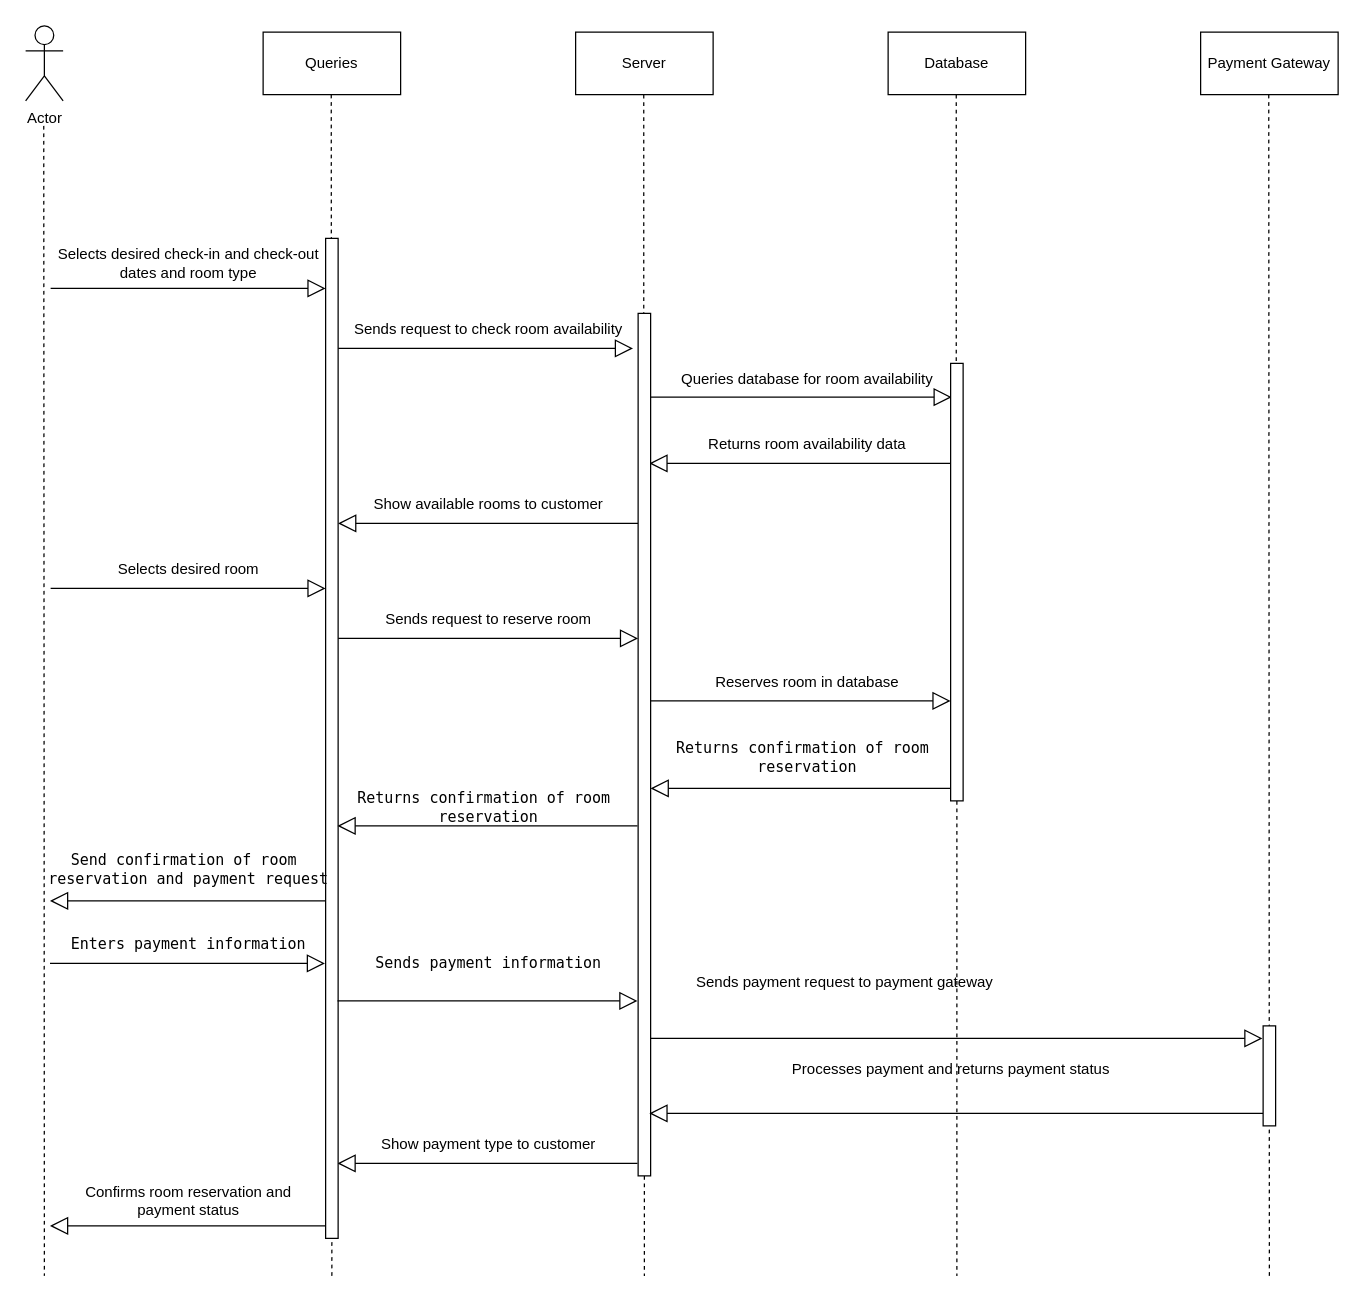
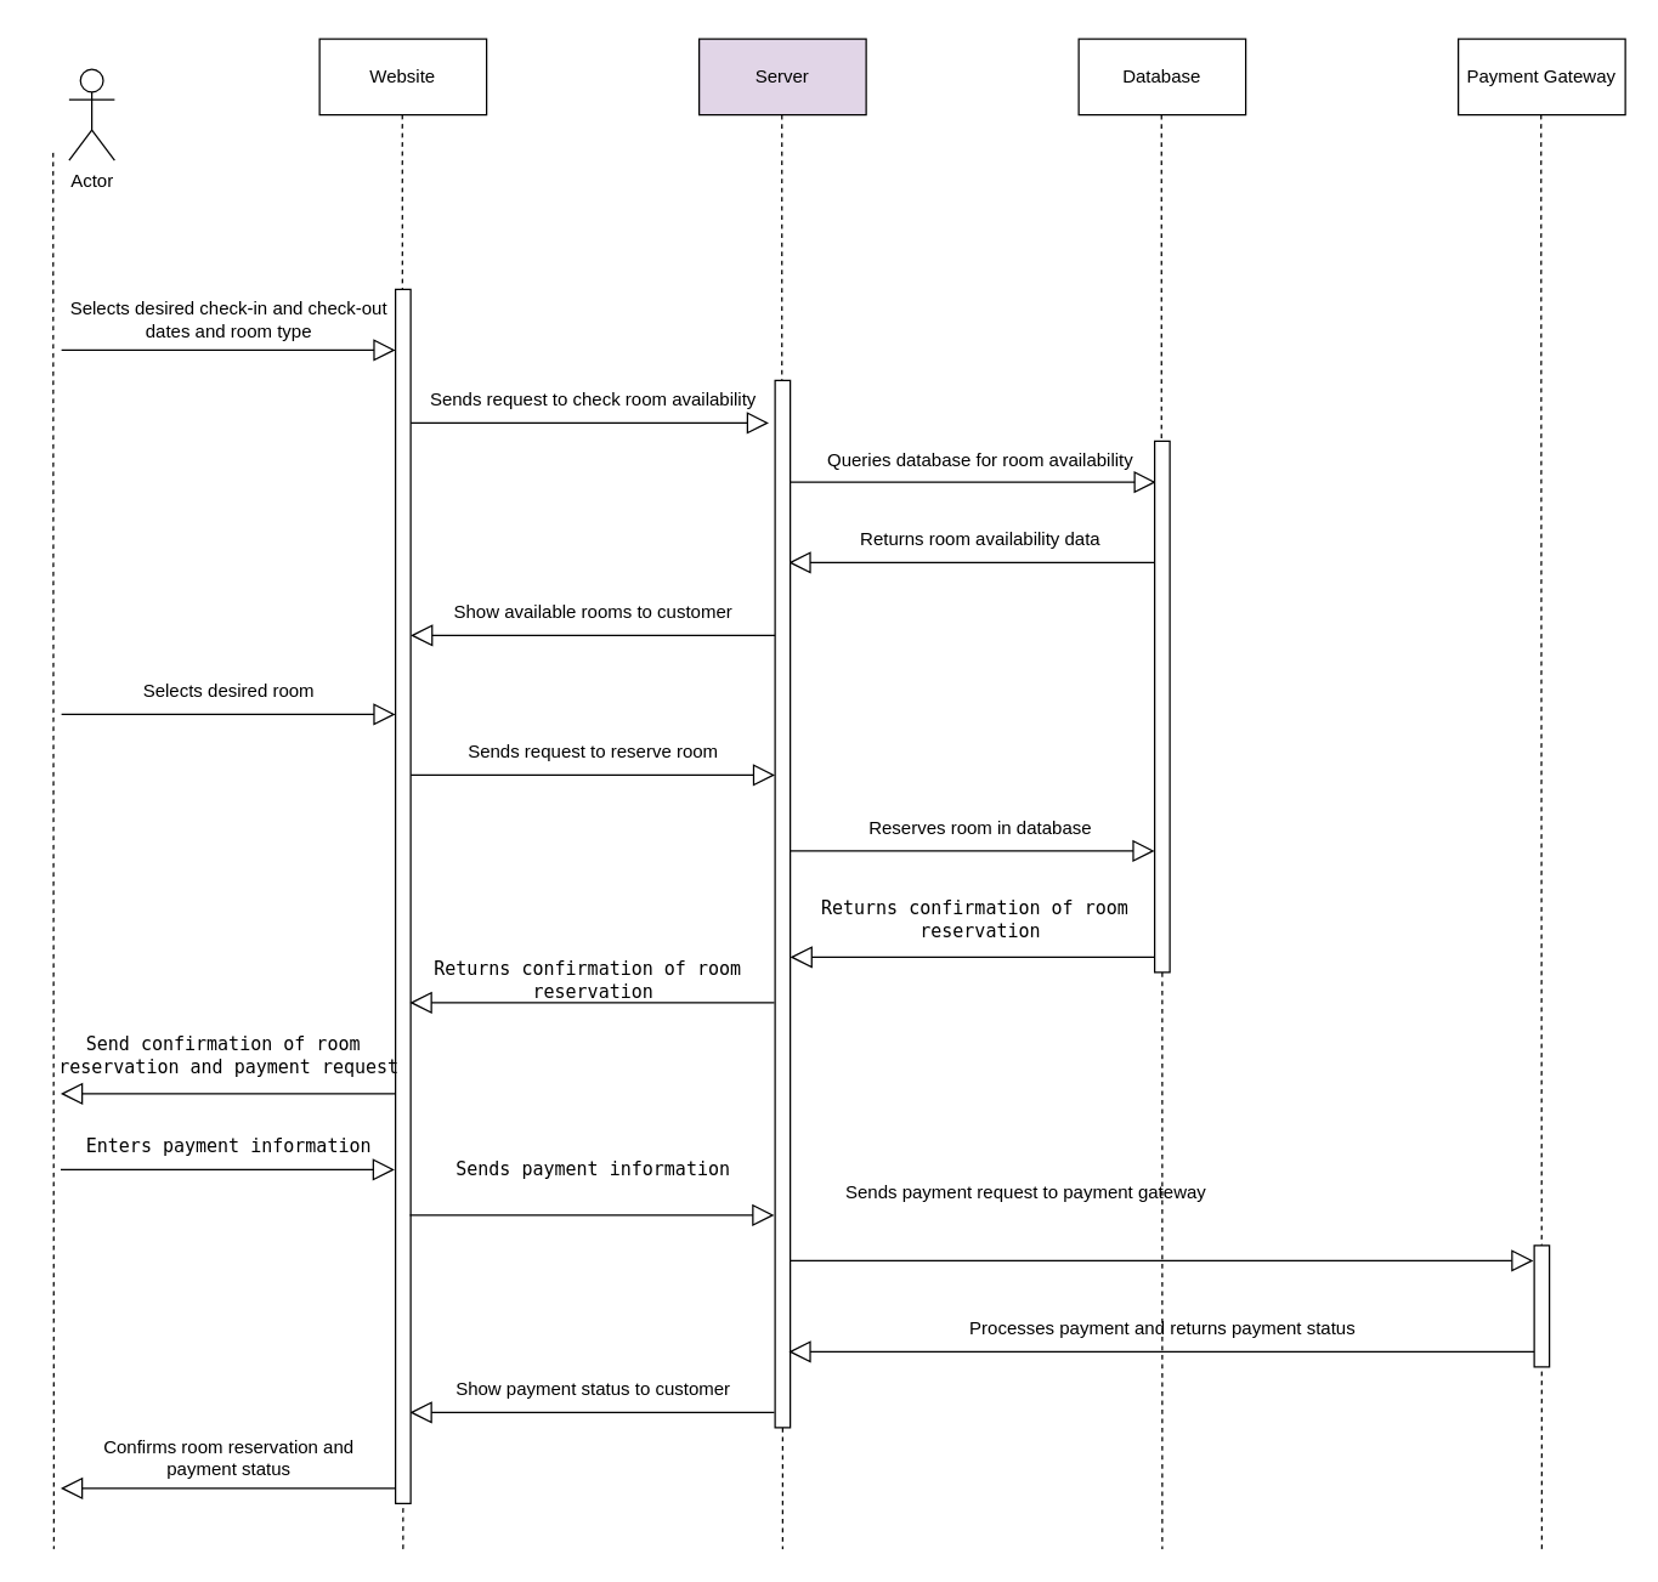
  <mxCell id="0" />
  <mxCell id="1" parent="0" />
  <mxCell id="2" value="" style="endArrow=block;endFill=0;endSize=12;html=1;rounded=0;" parent="1" edge="1"><mxGeometry width="160" relative="1" as="geometry"><mxPoint x="518.5" y="830" as="sourcePoint" /><mxPoint x="1009.5" y="830" as="targetPoint" /></mxGeometry></mxCell>
- <mxCell id="3" value="Actor" style="shape=umlActor;verticalLabelPosition=bottom;verticalAlign=top;html=1;outlineConnect=0;" parent="1" vertex="1"><mxGeometry x="20" y="20" width="30" height="60" as="geometry" /></mxCell>
- <mxCell id="4" value="Server" style="html=1;whiteSpace=wrap;" parent="1" vertex="1"><mxGeometry x="460" y="25" width="110" height="50" as="geometry" /></mxCell>
- <mxCell id="5" value="Queries" style="html=1;whiteSpace=wrap;" parent="1" vertex="1"><mxGeometry x="210" y="25" width="110" height="50" as="geometry" /></mxCell>
+ <mxCell id="3" value="Actor" style="shape=umlActor;verticalLabelPosition=bottom;verticalAlign=top;html=1;outlineConnect=0;" parent="1" vertex="1"><mxGeometry x="45" y="45" width="30" height="60" as="geometry" /></mxCell>
+ <mxCell id="4" value="Server" style="html=1;whiteSpace=wrap;fillColor=#e1d5e7;" parent="1" vertex="1"><mxGeometry x="460" y="25" width="110" height="50" as="geometry" /></mxCell>
+ <mxCell id="5" value="Website" style="html=1;whiteSpace=wrap;" parent="1" vertex="1"><mxGeometry x="210" y="25" width="110" height="50" as="geometry" /></mxCell>
  <mxCell id="6" value="" style="endArrow=none;dashed=1;endFill=0;endSize=12;html=1;rounded=0;" parent="1" edge="1"><mxGeometry width="160" relative="1" as="geometry"><mxPoint x="34.5" y="100" as="sourcePoint" /><mxPoint x="35" y="1020" as="targetPoint" /></mxGeometry></mxCell>
  <mxCell id="7" value="" style="endArrow=none;dashed=1;endFill=0;endSize=12;html=1;rounded=0;" parent="1" edge="1"><mxGeometry width="160" relative="1" as="geometry"><mxPoint x="264.5" y="75" as="sourcePoint" /><mxPoint x="265" y="1020" as="targetPoint" /></mxGeometry></mxCell>
  <mxCell id="8" value="" style="endArrow=none;dashed=1;endFill=0;endSize=12;html=1;rounded=0;" parent="1" source="35" edge="1"><mxGeometry width="160" relative="1" as="geometry"><mxPoint x="514.5" y="75" as="sourcePoint" /><mxPoint x="515" y="1020" as="targetPoint" /></mxGeometry></mxCell>
  <mxCell id="9" value="&lt;div&gt;Selects desired check-in and check-out &lt;br&gt;&lt;/div&gt;&lt;div&gt;dates and room type&lt;/div&gt;" style="text;html=1;align=center;verticalAlign=middle;resizable=0;points=[];autosize=1;strokeColor=none;fillColor=none;" parent="1" vertex="1"><mxGeometry x="30" y="190" width="240" height="40" as="geometry" /></mxCell>
  <mxCell id="10" value="Sends request to check room availability" style="text;html=1;align=center;verticalAlign=middle;resizable=0;points=[];autosize=1;strokeColor=none;fillColor=none;" parent="1" vertex="1"><mxGeometry x="270" y="248" width="240" height="30" as="geometry" /></mxCell>
  <mxCell id="11" value="Database" style="html=1;whiteSpace=wrap;" parent="1" vertex="1"><mxGeometry x="710" y="25" width="110" height="50" as="geometry" /></mxCell>
  <mxCell id="12" value="" style="endArrow=none;dashed=1;endFill=0;endSize=12;html=1;rounded=0;" parent="1" source="47" edge="1"><mxGeometry width="160" relative="1" as="geometry"><mxPoint x="764.5" y="75" as="sourcePoint" /><mxPoint x="765" y="1020" as="targetPoint" /></mxGeometry></mxCell>
  <mxCell id="13" value="Queries database for room availability" style="text;html=1;align=center;verticalAlign=middle;resizable=0;points=[];autosize=1;strokeColor=none;fillColor=none;" parent="1" vertex="1"><mxGeometry x="530" y="288" width="230" height="30" as="geometry" /></mxCell>
  <mxCell id="14" value="Returns room availability data" style="text;html=1;align=center;verticalAlign=middle;resizable=0;points=[];autosize=1;strokeColor=none;fillColor=none;" parent="1" vertex="1"><mxGeometry x="550" y="340" width="190" height="30" as="geometry" /></mxCell>
  <mxCell id="15" value="Show available rooms to customer" style="text;html=1;align=center;verticalAlign=middle;resizable=0;points=[];autosize=1;strokeColor=none;fillColor=none;" parent="1" vertex="1"><mxGeometry x="285" y="388" width="210" height="30" as="geometry" /></mxCell>
  <mxCell id="16" value="Selects desired room" style="text;html=1;align=center;verticalAlign=middle;resizable=0;points=[];autosize=1;strokeColor=none;fillColor=none;" parent="1" vertex="1"><mxGeometry x="80" y="440" width="140" height="30" as="geometry" /></mxCell>
  <mxCell id="17" value="Sends request to reserve room" style="text;html=1;align=center;verticalAlign=middle;resizable=0;points=[];autosize=1;strokeColor=none;fillColor=none;" parent="1" vertex="1"><mxGeometry x="295" y="480" width="190" height="30" as="geometry" /></mxCell>
  <mxCell id="18" value="Reserves room in database" style="text;html=1;align=center;verticalAlign=middle;resizable=0;points=[];autosize=1;strokeColor=none;fillColor=none;" parent="1" vertex="1"><mxGeometry x="555" y="530" width="180" height="30" as="geometry" /></mxCell>
  <mxCell id="19" value="Payment Gateway" style="html=1;whiteSpace=wrap;" parent="1" vertex="1"><mxGeometry x="960" y="25" width="110" height="50" as="geometry" /></mxCell>
  <mxCell id="20" value="" style="endArrow=none;dashed=1;endFill=0;endSize=12;html=1;rounded=0;" parent="1" edge="1"><mxGeometry width="160" relative="1" as="geometry"><mxPoint x="1014.5" y="75" as="sourcePoint" /><mxPoint x="1015" y="1020" as="targetPoint" /></mxGeometry></mxCell>
- <mxCell id="21" value="Show payment type to customer" style="text;html=1;align=center;verticalAlign=middle;resizable=0;points=[];autosize=1;strokeColor=none;fillColor=none;" parent="1" vertex="1"><mxGeometry x="284.5" y="900" width="210" height="30" as="geometry" /></mxCell>
+ <mxCell id="21" value="Show payment status to customer" style="text;html=1;align=center;verticalAlign=middle;resizable=0;points=[];autosize=1;strokeColor=none;fillColor=none;" parent="1" vertex="1"><mxGeometry x="284.5" y="900" width="210" height="30" as="geometry" /></mxCell>
  <mxCell id="22" value="&lt;div&gt;Confirms room reservation and &lt;br&gt;&lt;/div&gt;&lt;div&gt;payment status&lt;/div&gt;" style="text;html=1;align=center;verticalAlign=middle;resizable=0;points=[];autosize=1;strokeColor=none;fillColor=none;" parent="1" vertex="1"><mxGeometry x="54.5" y="940" width="190" height="40" as="geometry" /></mxCell>
  <mxCell id="23" value="" style="endArrow=block;endFill=0;endSize=12;html=1;rounded=0;entryX=1;entryY=1;entryDx=0;entryDy=0;entryPerimeter=0;" parent="1" edge="1"><mxGeometry width="160" relative="1" as="geometry"><mxPoint x="40" y="230" as="sourcePoint" /><mxPoint x="260" y="230" as="targetPoint" /></mxGeometry></mxCell>
  <mxCell id="24" value="" style="endArrow=block;endFill=0;endSize=12;html=1;rounded=0;entryX=1;entryY=1;entryDx=0;entryDy=0;entryPerimeter=0;" parent="1" edge="1"><mxGeometry width="160" relative="1" as="geometry"><mxPoint x="40" y="470" as="sourcePoint" /><mxPoint x="260" y="470" as="targetPoint" /></mxGeometry></mxCell>
  <mxCell id="25" value="" style="endArrow=block;endFill=0;endSize=12;html=1;rounded=0;entryX=1;entryY=1;entryDx=0;entryDy=0;entryPerimeter=0;" parent="1" edge="1"><mxGeometry width="160" relative="1" as="geometry"><mxPoint x="259.5" y="980" as="sourcePoint" /><mxPoint x="39.5" y="980" as="targetPoint" /></mxGeometry></mxCell>
  <mxCell id="26" value="" style="endArrow=block;endFill=0;endSize=12;html=1;rounded=0;entryX=0.983;entryY=1;entryDx=0;entryDy=0;entryPerimeter=0;" parent="1" target="10" edge="1"><mxGeometry width="160" relative="1" as="geometry"><mxPoint x="270" y="278" as="sourcePoint" /><mxPoint x="490" y="278" as="targetPoint" /></mxGeometry></mxCell>
  <mxCell id="27" value="" style="endArrow=block;endFill=0;endSize=12;html=1;rounded=0;" parent="1" edge="1"><mxGeometry width="160" relative="1" as="geometry"><mxPoint x="510" y="418" as="sourcePoint" /><mxPoint x="270" y="418" as="targetPoint" /></mxGeometry></mxCell>
  <mxCell id="28" value="" style="endArrow=block;endFill=0;endSize=12;html=1;rounded=0;" parent="1" edge="1"><mxGeometry width="160" relative="1" as="geometry"><mxPoint x="270" y="510" as="sourcePoint" /><mxPoint x="510" y="510" as="targetPoint" /></mxGeometry></mxCell>
  <mxCell id="29" value="" style="endArrow=block;endFill=0;endSize=12;html=1;rounded=0;" parent="1" edge="1"><mxGeometry width="160" relative="1" as="geometry"><mxPoint x="509.5" y="930" as="sourcePoint" /><mxPoint x="269.5" y="930" as="targetPoint" /></mxGeometry></mxCell>
  <mxCell id="30" value="" style="endArrow=block;endFill=0;endSize=12;html=1;rounded=0;entryX=1.004;entryY=0.967;entryDx=0;entryDy=0;entryPerimeter=0;" parent="1" target="13" edge="1"><mxGeometry width="160" relative="1" as="geometry"><mxPoint x="520" y="317" as="sourcePoint" /><mxPoint x="740" y="317" as="targetPoint" /></mxGeometry></mxCell>
  <mxCell id="31" value="" style="endArrow=block;endFill=0;endSize=12;html=1;rounded=0;entryX=1.004;entryY=0.967;entryDx=0;entryDy=0;entryPerimeter=0;" parent="1" edge="1"><mxGeometry width="160" relative="1" as="geometry"><mxPoint x="760" y="370" as="sourcePoint" /><mxPoint x="519" y="370" as="targetPoint" /></mxGeometry></mxCell>
  <mxCell id="32" value="" style="endArrow=block;endFill=0;endSize=12;html=1;rounded=0;entryX=1.004;entryY=0.967;entryDx=0;entryDy=0;entryPerimeter=0;" parent="1" edge="1"><mxGeometry width="160" relative="1" as="geometry"><mxPoint x="519" y="560" as="sourcePoint" /><mxPoint x="760" y="560" as="targetPoint" /></mxGeometry></mxCell>
  <mxCell id="33" value="" style="html=1;points=[];perimeter=orthogonalPerimeter;outlineConnect=0;targetShapes=umlLifeline;portConstraint=eastwest;newEdgeStyle={&quot;edgeStyle&quot;:&quot;elbowEdgeStyle&quot;,&quot;elbow&quot;:&quot;vertical&quot;,&quot;curved&quot;:0,&quot;rounded&quot;:0};" parent="1" vertex="1"><mxGeometry x="260" y="190" width="10" height="800" as="geometry" /></mxCell>
  <mxCell id="34" value="" style="endArrow=none;dashed=1;endFill=0;endSize=12;html=1;rounded=0;" parent="1" target="35" edge="1"><mxGeometry width="160" relative="1" as="geometry"><mxPoint x="514.5" y="75" as="sourcePoint" /><mxPoint x="515" y="820" as="targetPoint" /></mxGeometry></mxCell>
  <mxCell id="35" value="" style="html=1;points=[];perimeter=orthogonalPerimeter;outlineConnect=0;targetShapes=umlLifeline;portConstraint=eastwest;newEdgeStyle={&quot;edgeStyle&quot;:&quot;elbowEdgeStyle&quot;,&quot;elbow&quot;:&quot;vertical&quot;,&quot;curved&quot;:0,&quot;rounded&quot;:0};" parent="1" vertex="1"><mxGeometry x="510" y="250" width="10" height="690" as="geometry" /></mxCell>
  <mxCell id="36" value="" style="endArrow=none;dashed=1;endFill=0;endSize=12;html=1;rounded=0;" parent="1" target="47" edge="1"><mxGeometry width="160" relative="1" as="geometry"><mxPoint x="764.5" y="75" as="sourcePoint" /><mxPoint x="765" y="820" as="targetPoint" /></mxGeometry></mxCell>
  <mxCell id="37" value="" style="endArrow=block;endFill=0;endSize=12;html=1;rounded=0;" parent="1" edge="1"><mxGeometry width="160" relative="1" as="geometry"><mxPoint x="1010" y="890" as="sourcePoint" /><mxPoint x="519" y="890" as="targetPoint" /></mxGeometry></mxCell>
  <mxCell id="38" value="" style="html=1;points=[];perimeter=orthogonalPerimeter;outlineConnect=0;targetShapes=umlLifeline;portConstraint=eastwest;newEdgeStyle={&quot;edgeStyle&quot;:&quot;elbowEdgeStyle&quot;,&quot;elbow&quot;:&quot;vertical&quot;,&quot;curved&quot;:0,&quot;rounded&quot;:0};" parent="1" vertex="1"><mxGeometry x="1010" y="820" width="10" height="80" as="geometry" /></mxCell>
  <mxCell id="39" value="&lt;div&gt;Sends payment request to payment gateway&lt;/div&gt;" style="text;html=1;align=center;verticalAlign=middle;resizable=0;points=[];autosize=1;strokeColor=none;fillColor=none;" parent="1" vertex="1"><mxGeometry x="539.5" y="770" width="270" height="30" as="geometry" /></mxCell>
- <mxCell id="40" value="&lt;div&gt;Processes payment and returns payment status&lt;/div&gt;" style="text;html=1;align=center;verticalAlign=middle;resizable=0;points=[];autosize=1;strokeColor=none;fillColor=none;" parent="1" vertex="1"><mxGeometry x="614.5" y="840" width="290" height="30" as="geometry" /></mxCell>
+ <mxCell id="40" value="&lt;div&gt;Processes payment and returns payment status&lt;/div&gt;" style="text;html=1;align=center;verticalAlign=middle;resizable=0;points=[];autosize=1;strokeColor=none;fillColor=none;" parent="1" vertex="1"><mxGeometry x="619.5" y="860" width="290" height="30" as="geometry" /></mxCell>
  <mxCell id="41" value="&lt;pre&gt;&lt;code class=&quot;!whitespace-pre hljs language-rust&quot;&gt;Returns confirmation of room &lt;br&gt;reservation&lt;/code&gt;&lt;/pre&gt;" style="text;html=1;align=center;verticalAlign=middle;resizable=0;points=[];autosize=1;strokeColor=none;fillColor=none;" vertex="1" parent="1"><mxGeometry x="530" y="570" width="230" height="70" as="geometry" /></mxCell>
  <mxCell id="42" value="&lt;pre&gt;&lt;code class=&quot;!whitespace-pre hljs language-rust&quot;&gt;Returns confirmation of room &lt;br&gt;reservation&lt;/code&gt;&lt;/pre&gt;" style="text;html=1;align=center;verticalAlign=middle;resizable=0;points=[];autosize=1;strokeColor=none;fillColor=none;" vertex="1" parent="1"><mxGeometry x="274.5" y="610" width="230" height="70" as="geometry" /></mxCell>
  <mxCell id="43" value="&lt;pre&gt;&lt;code class=&quot;!whitespace-pre hljs language-rust&quot;&gt;Send confirmation of room &lt;br&gt;reservation and payment &lt;/code&gt;&lt;code class=&quot;!whitespace-pre hljs language-rust&quot;&gt;request&lt;/code&gt;&lt;/pre&gt;" style="text;html=1;align=center;verticalAlign=middle;resizable=0;points=[];autosize=1;strokeColor=none;fillColor=none;" vertex="1" parent="1"><mxGeometry x="30" y="660" width="240" height="70" as="geometry" /></mxCell>
  <mxCell id="44" value="&lt;pre&gt;&lt;code class=&quot;!whitespace-pre hljs language-rust&quot;&gt;Enters payment information&lt;/code&gt;&lt;/pre&gt;" style="text;html=1;align=center;verticalAlign=middle;resizable=0;points=[];autosize=1;strokeColor=none;fillColor=none;" vertex="1" parent="1"><mxGeometry x="44.5" y="730" width="210" height="50" as="geometry" /></mxCell>
  <mxCell id="45" value="&lt;pre&gt;&lt;code class=&quot;!whitespace-pre hljs language-rust&quot;&gt;Sends payment information&lt;/code&gt;&lt;/pre&gt;" style="text;html=1;align=center;verticalAlign=middle;resizable=0;points=[];autosize=1;strokeColor=none;fillColor=none;" vertex="1" parent="1"><mxGeometry x="289.5" y="745" width="200" height="50" as="geometry" /></mxCell>
  <mxCell id="46" value="" style="endArrow=block;endFill=0;endSize=12;html=1;rounded=0;entryX=1.004;entryY=0.967;entryDx=0;entryDy=0;entryPerimeter=0;" edge="1" parent="1"><mxGeometry width="160" relative="1" as="geometry"><mxPoint x="761" y="630" as="sourcePoint" /><mxPoint x="520" y="630" as="targetPoint" /></mxGeometry></mxCell>
  <mxCell id="47" value="" style="html=1;points=[];perimeter=orthogonalPerimeter;outlineConnect=0;targetShapes=umlLifeline;portConstraint=eastwest;newEdgeStyle={&quot;edgeStyle&quot;:&quot;elbowEdgeStyle&quot;,&quot;elbow&quot;:&quot;vertical&quot;,&quot;curved&quot;:0,&quot;rounded&quot;:0};" parent="1" vertex="1"><mxGeometry x="760" y="290" width="10" height="350" as="geometry" /></mxCell>
  <mxCell id="48" value="" style="endArrow=block;endFill=0;endSize=12;html=1;rounded=0;" edge="1" parent="1"><mxGeometry width="160" relative="1" as="geometry"><mxPoint x="509.5" y="660" as="sourcePoint" /><mxPoint x="269.5" y="660" as="targetPoint" /></mxGeometry></mxCell>
  <mxCell id="49" value="" style="endArrow=block;endFill=0;endSize=12;html=1;rounded=0;entryX=1;entryY=1;entryDx=0;entryDy=0;entryPerimeter=0;" edge="1" parent="1"><mxGeometry width="160" relative="1" as="geometry"><mxPoint x="259.5" y="720" as="sourcePoint" /><mxPoint x="39.5" y="720" as="targetPoint" /></mxGeometry></mxCell>
  <mxCell id="50" value="" style="endArrow=block;endFill=0;endSize=12;html=1;rounded=0;entryX=1;entryY=1;entryDx=0;entryDy=0;entryPerimeter=0;" edge="1" parent="1"><mxGeometry width="160" relative="1" as="geometry"><mxPoint x="39.5" y="770" as="sourcePoint" /><mxPoint x="259.5" y="770" as="targetPoint" /></mxGeometry></mxCell>
  <mxCell id="51" value="" style="endArrow=block;endFill=0;endSize=12;html=1;rounded=0;" edge="1" parent="1"><mxGeometry width="160" relative="1" as="geometry"><mxPoint x="269.5" y="800" as="sourcePoint" /><mxPoint x="509.5" y="800" as="targetPoint" /></mxGeometry></mxCell>
